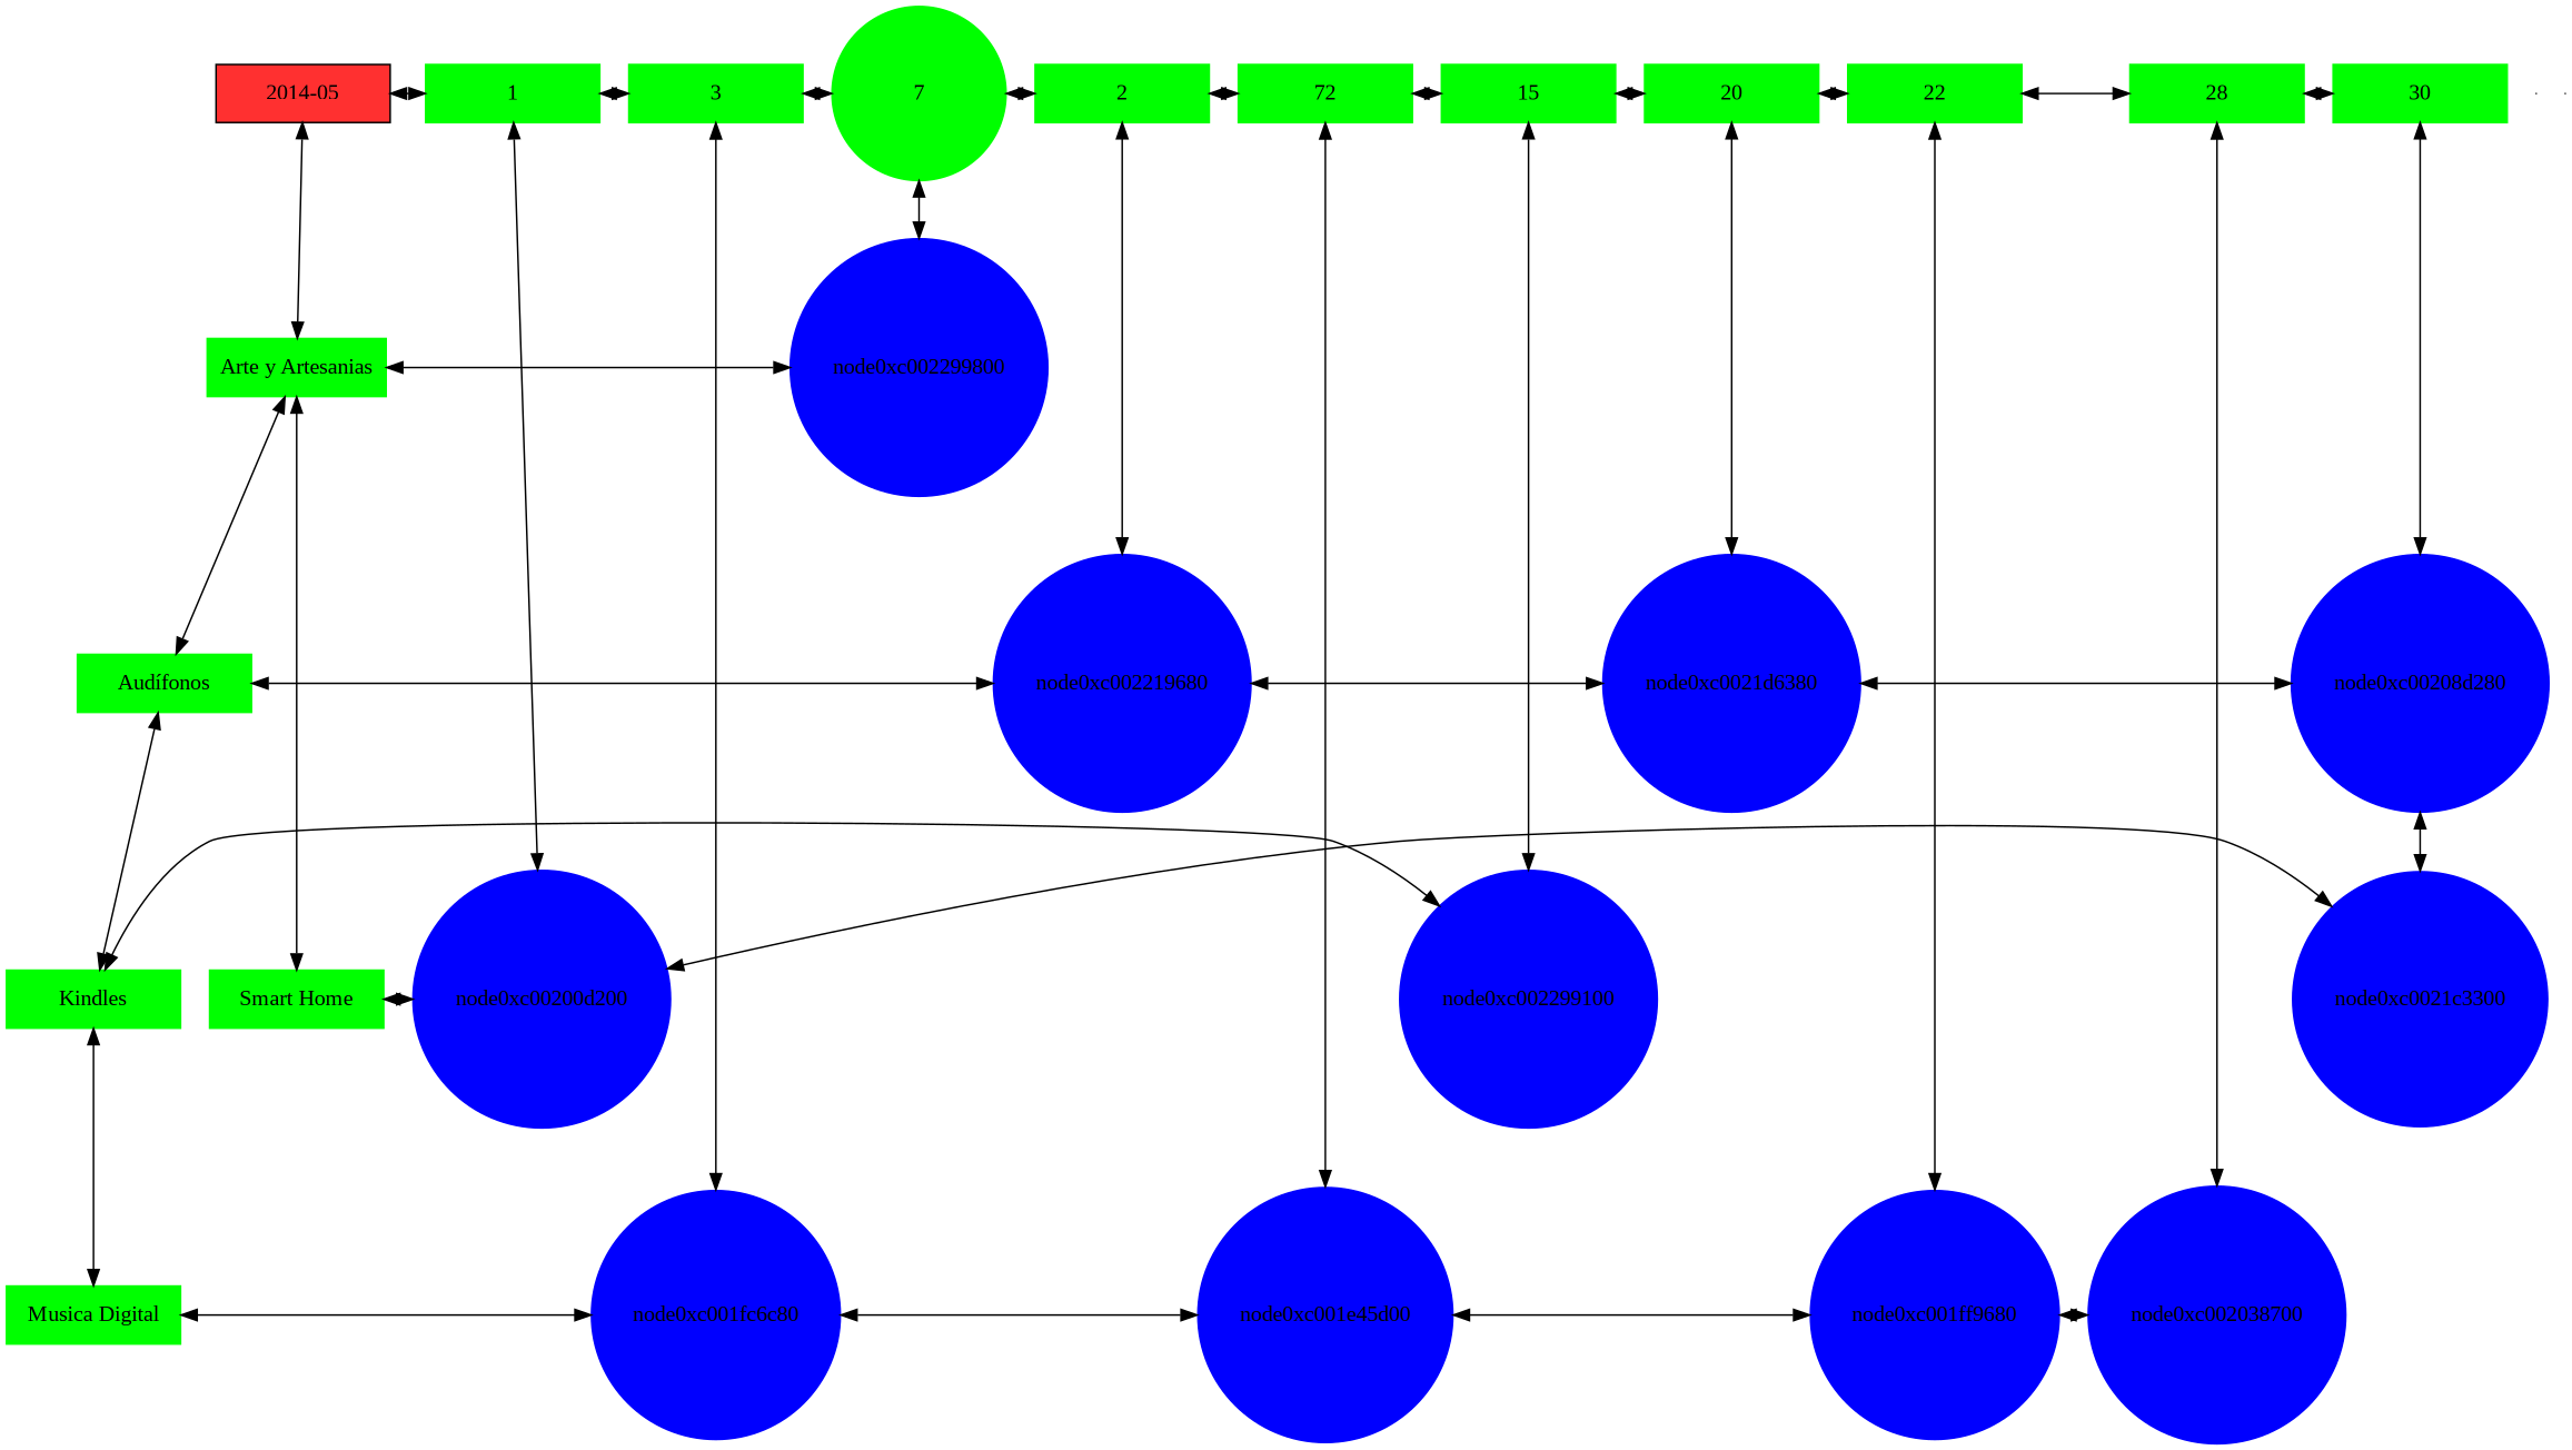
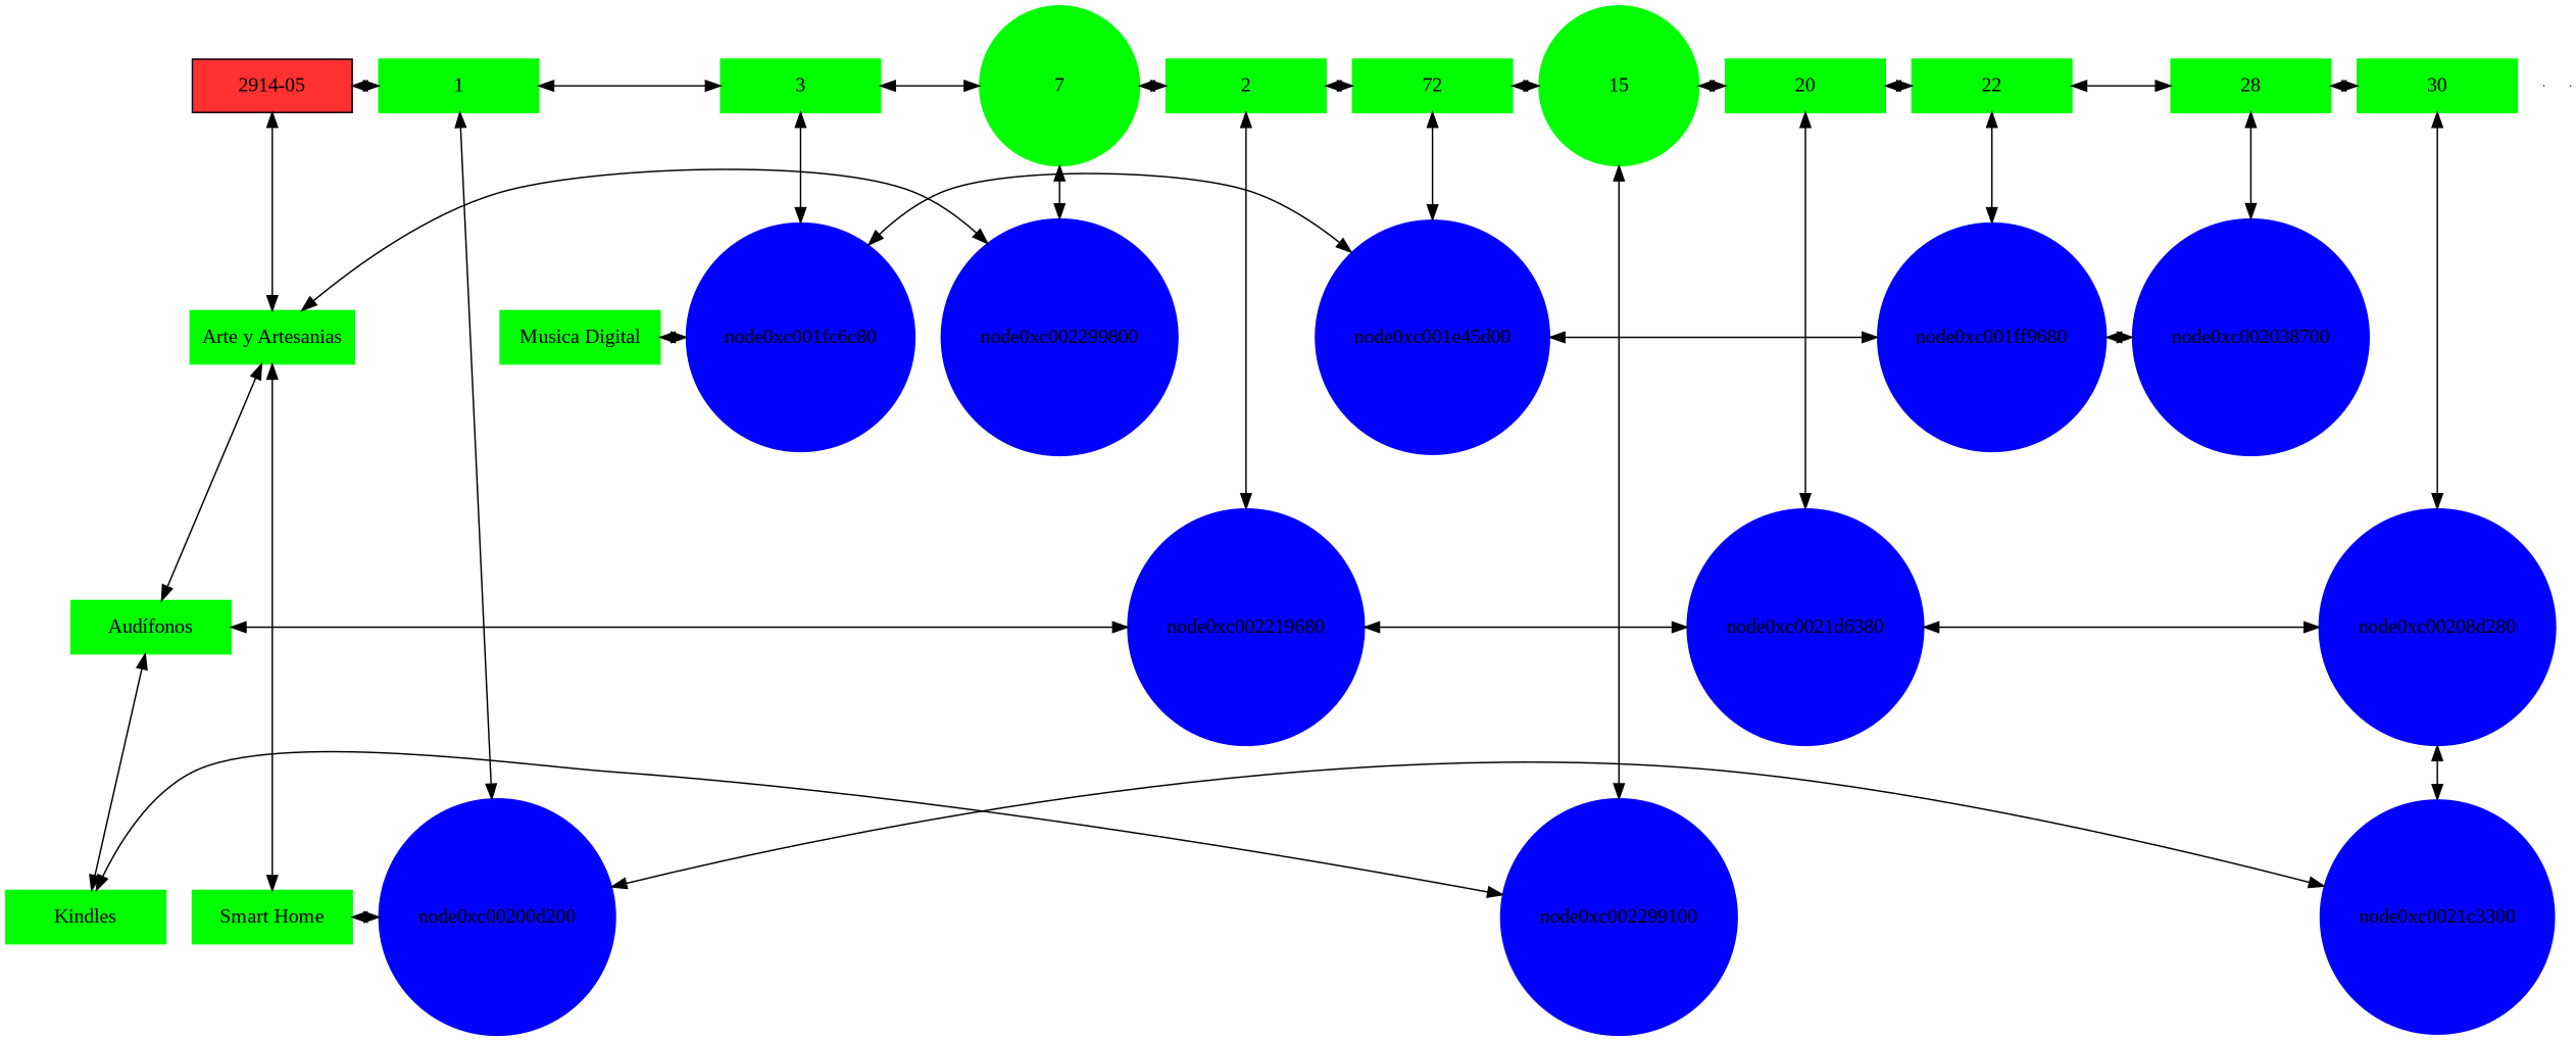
  digraph {
    fontname="Liberation Serif"
    node [fontname="Liberation Serif" group=1 shape=box style=filled color=green]
    edge [dir=both fontname="Liberation Serif"]
-   n1 [fillcolor=firebrick1 label="2014-05" width=1.5 color=""]
+   n1 [fillcolor=firebrick1 label="2914-05" width=1.5 color=""]
    n2 [label=1 width=1.5]
    n3 [group=3 label=3 width=1.5]
    n4 [group=7 label=7 shape=circle width=1.5]
    n5 [group=9 label=2 width=1.5]
    n6 [group=12 label=72 width=1.5]
-   n7 [group=15 label=15 width=1.5]
+   n7 [group=15 label=15 shape=circle width=1.5]
    n8 [group=20 label=20 width=1.5]
    n9 [group=22 label=22 width=1.5]
    n10 [group=28 label=28 width=1.5]
    n11 [group=30 label=30 width=1.5]
    n12 [label="Arte y Artesanias" width=1.5]
    node0xc002299800 [color=blue group=7 shape=circle width=0.5]
    n14 [label="Audífonos" width=1.5]
    node0xc002219680 [color=blue group=9 shape=circle width=0.5]
    node0xc0021d6380 [color=blue group=20 shape=circle width=0.5]
    node0xc00208d280 [color=blue group=30 shape=circle width=0.5]
    n18 [label=Kindles width=1.5]
    node0xc002299100 [color=blue group=15 shape=circle width=0.5]
    n20 [label="Smart Home" width=1.5]
    node0xc00200d200 [color=blue shape=circle width=0.5]
    n22 [label="Musica Digital" width=1.5]
    node0xc001fc6c80 [color=blue group=3 shape=circle width=0.5]
    node0xc001e45d00 [color=blue group=12 shape=circle width=0.5]
    node0xc001ff9680 [color=blue group=22 shape=circle width=0.5]
    node0xc002038700 [color=blue group=28 shape=circle width=0.5]
    node0xc0021c3300 [color=blue group=30 shape=circle width=0.5]
    e0 [shape=point width=0 group="" style="" color=""]
    e1 [shape=point width=0 group="" style="" color=""]
    subgraph sub_1 {
      rank=same
      n1
      n2
    }
    subgraph sub_2 {
      rank=same
      n2
      n3
    }
    subgraph sub_3 {
      rank=same
      n3
      n4
    }
    subgraph sub_4 {
      rank=same
      n4
      n5
    }
    subgraph sub_5 {
      rank=same
      n5
      n6
    }
    subgraph sub_6 {
      rank=same
      n6
      n7
    }
    subgraph sub_7 {
      rank=same
      n7
      n8
    }
    subgraph sub_8 {
      rank=same
      n8
      n9
    }
    subgraph sub_9 {
      rank=same
      n9
      n10
    }
    subgraph sub_10 {
      rank=same
      n10
      n11
    }
    subgraph sub_11 {
      rank=same
      n12
      node0xc002299800
    }
    subgraph sub_12 {
      rank=same
      n14
      node0xc002219680
    }
    subgraph sub_13 {
      rank=same
      node0xc002219680
      node0xc0021d6380
    }
    subgraph sub_14 {
      rank=same
      node0xc0021d6380
      node0xc00208d280
    }
    subgraph sub_15 {
      rank=same
      n18
      node0xc002299100
    }
    subgraph sub_16 {
      rank=same
      n20
      node0xc00200d200
    }
    subgraph sub_17 {
      rank=same
      n22
      node0xc001fc6c80
    }
    subgraph sub_18 {
      rank=same
      node0xc001fc6c80
      node0xc001e45d00
    }
    subgraph sub_19 {
      rank=same
      node0xc001e45d00
      node0xc001ff9680
    }
    subgraph sub_20 {
      rank=same
      node0xc001ff9680
      node0xc002038700
    }
    subgraph sub_21 {
      rank=same
      node0xc00200d200
      node0xc0021c3300
    }
    n1 -> n2
    n1 -> n12
    n2 -> n3
    n2 -> node0xc00200d200
    n3 -> n4
    n3 -> node0xc001fc6c80
    n4 -> n5
    n4 -> node0xc002299800
    n5 -> n6
    n5 -> node0xc002219680
    n6 -> n7
    n6 -> node0xc001e45d00
    n7 -> n8
    n7 -> node0xc002299100
    n8 -> n9
    n8 -> node0xc0021d6380
    n9 -> n10
    n9 -> node0xc001ff9680
    n10 -> n11
    n10 -> node0xc002038700
    n11 -> node0xc00208d280
    n12 -> node0xc002299800
    n12 -> n14
    n12 -> n20
    n14 -> node0xc002219680
    n14 -> n18
    node0xc002219680 -> node0xc0021d6380
    node0xc0021d6380 -> node0xc00208d280
    node0xc00208d280 -> node0xc0021c3300
    n18 -> node0xc002299100
-   n18 -> n22
    n20 -> node0xc00200d200
    node0xc00200d200 -> node0xc0021c3300
    n22 -> node0xc001fc6c80
    node0xc001fc6c80 -> node0xc001e45d00
    node0xc001e45d00 -> node0xc001ff9680
    node0xc001ff9680 -> node0xc002038700
  }
